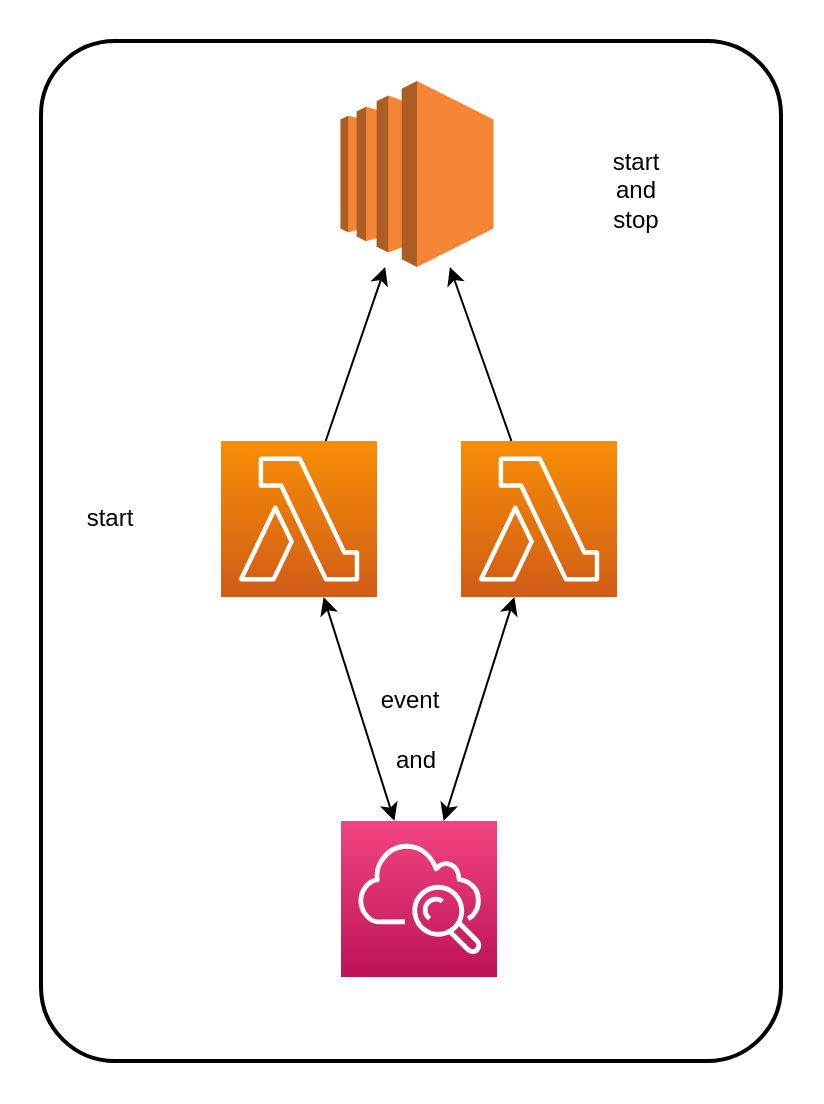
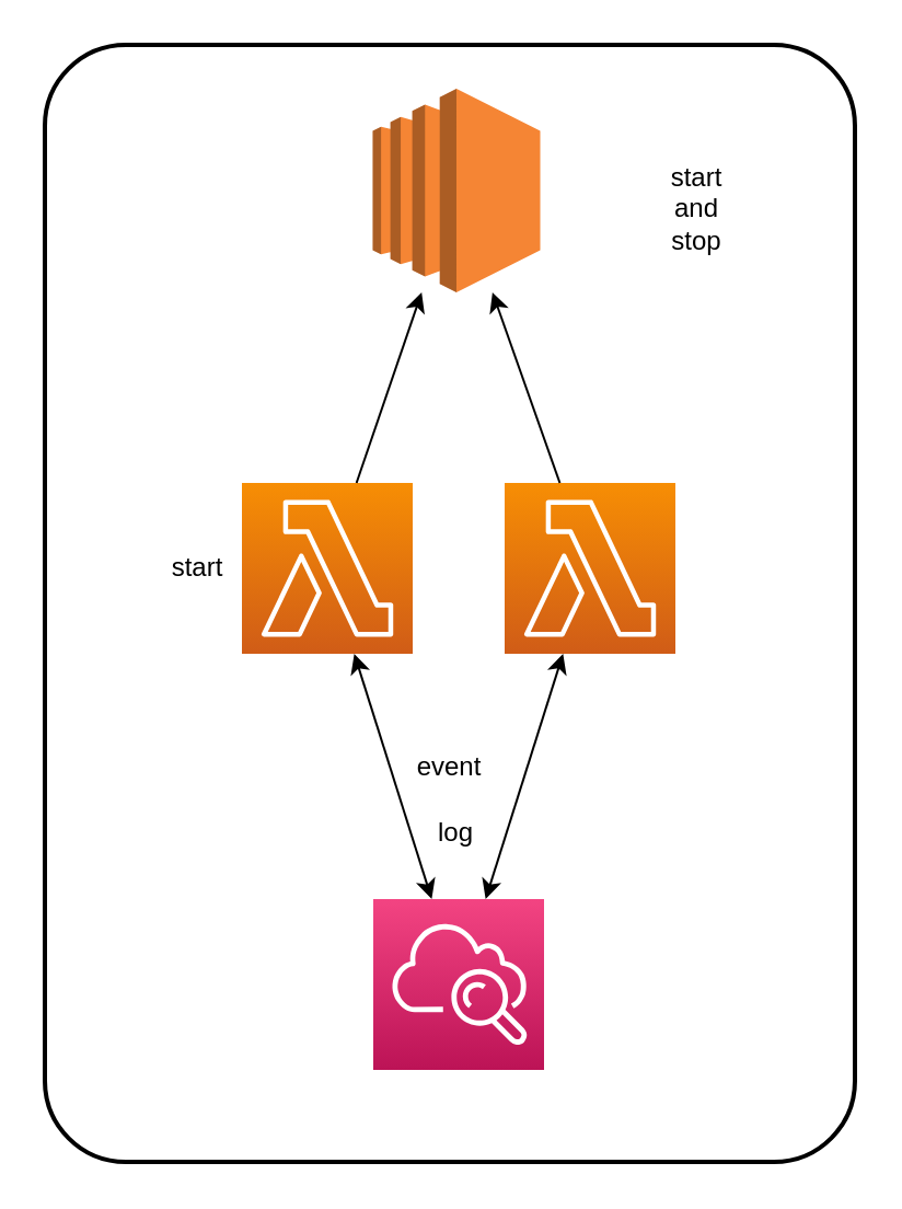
  <mxCell id="0" />
  <mxCell id="1" parent="0" />
  <mxCell id="2" value="" style="rounded=1;arcSize=10;dashed=0;fillColor=none;gradientColor=none;strokeWidth=2;" vertex="1" parent="1"><mxGeometry x="20" y="20" width="370" height="510" as="geometry" /></mxCell>
  <mxCell id="3" value="" style="outlineConnect=0;dashed=0;verticalLabelPosition=bottom;verticalAlign=top;align=center;html=1;shape=mxgraph.aws3.ec2;fillColor=#F58534;gradientColor=none;" vertex="1" parent="1"><mxGeometry x="169.75" y="40" width="76.5" height="93" as="geometry" /></mxCell>
  <mxCell id="4" value="" style="outlineConnect=0;fontColor=#232F3E;gradientColor=#F34482;gradientDirection=north;fillColor=#BC1356;strokeColor=#ffffff;dashed=0;verticalLabelPosition=bottom;verticalAlign=top;align=center;html=1;fontSize=12;fontStyle=0;aspect=fixed;shape=mxgraph.aws4.resourceIcon;resIcon=mxgraph.aws4.cloudwatch;" vertex="1" parent="1"><mxGeometry x="170" y="410" width="78" height="78" as="geometry" /></mxCell>
  <mxCell id="5" value="" style="outlineConnect=0;fontColor=#232F3E;gradientColor=#F78E04;gradientDirection=north;fillColor=#D05C17;strokeColor=#ffffff;dashed=0;verticalLabelPosition=bottom;verticalAlign=top;align=center;html=1;fontSize=12;fontStyle=0;aspect=fixed;shape=mxgraph.aws4.resourceIcon;resIcon=mxgraph.aws4.lambda;" vertex="1" parent="1"><mxGeometry x="110" y="220" width="78" height="78" as="geometry" /></mxCell>
  <mxCell id="6" value="" style="outlineConnect=0;fontColor=#232F3E;gradientColor=#F78E04;gradientDirection=north;fillColor=#D05C17;strokeColor=#ffffff;dashed=0;verticalLabelPosition=bottom;verticalAlign=top;align=center;html=1;fontSize=12;fontStyle=0;aspect=fixed;shape=mxgraph.aws4.resourceIcon;resIcon=mxgraph.aws4.lambda;" vertex="1" parent="1"><mxGeometry x="230" y="220" width="78" height="78" as="geometry" /></mxCell>
  <mxCell id="7" value="" style="endArrow=classic;html=1;startArrow=classic;startFill=1;" edge="1" parent="1" source="5" target="4"><mxGeometry width="50" height="50" relative="1" as="geometry"><mxPoint x="230" y="420" as="sourcePoint" /><mxPoint x="280" y="370" as="targetPoint" /></mxGeometry></mxCell>
  <mxCell id="8" value="" style="endArrow=classic;html=1;startArrow=classic;startFill=1;" edge="1" parent="1" source="6" target="4"><mxGeometry width="50" height="50" relative="1" as="geometry"><mxPoint x="410" y="420" as="sourcePoint" /><mxPoint x="460" y="370" as="targetPoint" /></mxGeometry></mxCell>
- <mxCell id="9" value="and" style="text;html=1;strokeColor=none;fillColor=none;align=center;verticalAlign=middle;whiteSpace=wrap;rounded=0;" vertex="1" parent="1"><mxGeometry x="188" y="370" width="40" height="20" as="geometry" /></mxCell>
+ <mxCell id="9" value="log" style="text;html=1;strokeColor=none;fillColor=none;align=center;verticalAlign=middle;whiteSpace=wrap;rounded=0;" vertex="1" parent="1"><mxGeometry x="188" y="370" width="40" height="20" as="geometry" /></mxCell>
  <mxCell id="10" value="event" style="text;html=1;strokeColor=none;fillColor=none;align=center;verticalAlign=middle;whiteSpace=wrap;rounded=0;" vertex="1" parent="1"><mxGeometry x="185" y="340" width="40" height="20" as="geometry" /></mxCell>
  <mxCell id="11" value="" style="endArrow=classic;html=1;" edge="1" parent="1" source="6" target="3"><mxGeometry width="50" height="50" relative="1" as="geometry"><mxPoint x="310" y="270" as="sourcePoint" /><mxPoint x="360" y="220" as="targetPoint" /></mxGeometry></mxCell>
  <mxCell id="12" value="" style="endArrow=classic;html=1;" edge="1" parent="1" source="5" target="3"><mxGeometry width="50" height="50" relative="1" as="geometry"><mxPoint x="310" y="270" as="sourcePoint" /><mxPoint x="360" y="220" as="targetPoint" /></mxGeometry></mxCell>
  <mxCell id="13" value="start and stop" style="text;html=1;strokeColor=none;fillColor=none;align=center;verticalAlign=middle;whiteSpace=wrap;rounded=0;" vertex="1" parent="1"><mxGeometry x="298" y="85" width="40" height="20" as="geometry" /></mxCell>
- <mxCell id="14" value="start" style="text;html=1;strokeColor=none;fillColor=none;align=center;verticalAlign=middle;whiteSpace=wrap;rounded=0;" vertex="1" parent="1"><mxGeometry x="35" y="249" width="40" height="20" as="geometry" /></mxCell>
+ <mxCell id="14" value="start" style="text;html=1;strokeColor=none;fillColor=none;align=center;verticalAlign=middle;whiteSpace=wrap;rounded=0;" vertex="1" parent="1"><mxGeometry x="70" y="249" width="40" height="20" as="geometry" /></mxCell>
